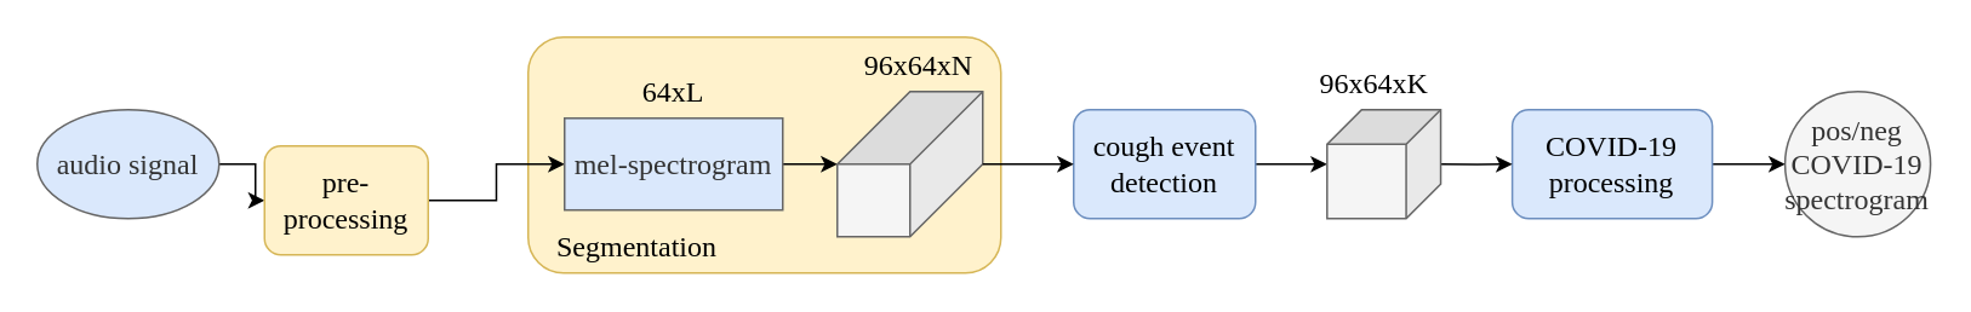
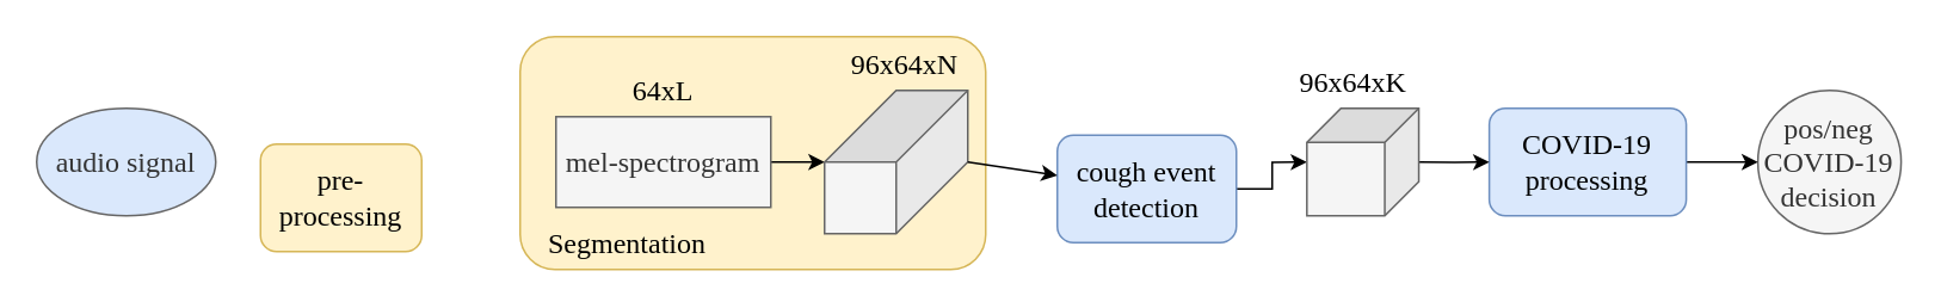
  <mxCell id="0" />
  <mxCell id="1" parent="0" />
  <mxCell id="2" value="" style="rounded=1;whiteSpace=wrap;html=1;fillColor=#fff2cc;strokeColor=#d6b656;" parent="1" vertex="1"><mxGeometry x="290" y="20" width="260" height="130" as="geometry" /></mxCell>
- <mxCell id="3" value="" style="edgeStyle=orthogonalEdgeStyle;rounded=0;orthogonalLoop=1;jettySize=auto;html=1;" parent="1" source="4" target="6" edge="1"><mxGeometry relative="1" as="geometry" /></mxCell>
  <mxCell id="4" value="audio signal" style="ellipse;whiteSpace=wrap;html=1;fontSize=16;fillColor=#dae8fc;strokeColor=#666666;fontColor=#333333;fontFamily=Comic Sans MS;" parent="1" vertex="1"><mxGeometry x="20" y="60" width="100" height="60" as="geometry" /></mxCell>
- <mxCell id="5" style="edgeStyle=orthogonalEdgeStyle;rounded=0;orthogonalLoop=1;jettySize=auto;html=1;entryX=0;entryY=0.5;entryDx=0;entryDy=0;" parent="1" source="6" target="13" edge="1"><mxGeometry relative="1" as="geometry" /></mxCell>
  <mxCell id="6" value="pre-processing" style="rounded=1;whiteSpace=wrap;html=1;fontSize=16;fillColor=#fff2cc;strokeColor=#d6b656;fontFamily=Comic Sans MS;" parent="1" vertex="1"><mxGeometry x="145" y="80" width="90" height="60" as="geometry" /></mxCell>
  <mxCell id="7" style="edgeStyle=orthogonalEdgeStyle;rounded=0;orthogonalLoop=1;jettySize=auto;html=1;" edge="1" parent="1" source="8" target="17"><mxGeometry relative="1" as="geometry" /></mxCell>
- <mxCell id="8" value="cough event detection" style="rounded=1;whiteSpace=wrap;html=1;fontSize=16;fillColor=#dae8fc;strokeColor=#6c8ebf;fontFamily=Comic Sans MS;" parent="1" vertex="1"><mxGeometry x="590" y="60" width="100" height="60" as="geometry" /></mxCell>
- <mxCell id="9" value="pos/neg COVID-19 spectrogram" style="ellipse;whiteSpace=wrap;html=1;aspect=fixed;fontSize=16;fontFamily=Comic Sans MS;fillColor=#f5f5f5;strokeColor=#666666;fontColor=#333333;" parent="1" vertex="1"><mxGeometry x="981.24" y="50" width="80" height="80" as="geometry" /></mxCell>
+ <mxCell id="8" value="cough event detection" style="rounded=1;whiteSpace=wrap;html=1;fontSize=16;fillColor=#dae8fc;strokeColor=#6c8ebf;fontFamily=Comic Sans MS;" parent="1" vertex="1"><mxGeometry x="590" y="75" width="100" height="60" as="geometry" /></mxCell>
+ <mxCell id="9" value="pos/neg COVID-19 decision" style="ellipse;whiteSpace=wrap;html=1;aspect=fixed;fontSize=16;fontFamily=Comic Sans MS;fillColor=#f5f5f5;strokeColor=#666666;fontColor=#333333;" parent="1" vertex="1"><mxGeometry x="981.24" y="50" width="80" height="80" as="geometry" /></mxCell>
  <mxCell id="10" value="" style="edgeStyle=orthogonalEdgeStyle;rounded=0;orthogonalLoop=1;jettySize=auto;html=1;" parent="1" source="11" target="9" edge="1"><mxGeometry relative="1" as="geometry" /></mxCell>
  <mxCell id="11" value="COVID-19 processing" style="rounded=1;whiteSpace=wrap;html=1;fontSize=16;fillColor=#dae8fc;strokeColor=#6c8ebf;fontFamily=Comic Sans MS;" parent="1" vertex="1"><mxGeometry x="831.24" y="60" width="110" height="60" as="geometry" /></mxCell>
  <mxCell id="12" style="edgeStyle=orthogonalEdgeStyle;rounded=0;orthogonalLoop=1;jettySize=auto;html=1;entryX=0;entryY=0;entryDx=40;entryDy=80;entryPerimeter=0;" parent="1" source="13" target="19" edge="1"><mxGeometry relative="1" as="geometry" /></mxCell>
- <mxCell id="13" value="mel-spectrogram" style="rounded=0;whiteSpace=wrap;html=1;fontSize=16;fillColor=#dae8fc;strokeColor=#666666;fontColor=#333333;fontFamily=Comic Sans MS;" parent="1" vertex="1"><mxGeometry x="310" y="64.69" width="120" height="50.62" as="geometry" /></mxCell>
+ <mxCell id="13" value="mel-spectrogram" style="rounded=0;whiteSpace=wrap;html=1;fontSize=16;fillColor=#f5f5f5;strokeColor=#666666;fontColor=#333333;fontFamily=Comic Sans MS;" parent="1" vertex="1"><mxGeometry x="310" y="64.69" width="120" height="50.62" as="geometry" /></mxCell>
  <mxCell id="14" value="96x64xN" style="text;html=1;strokeColor=none;fillColor=none;align=center;verticalAlign=middle;whiteSpace=wrap;rounded=0;fontSize=16;fontFamily=Comic Sans MS;" parent="1" vertex="1"><mxGeometry x="470" y="20" width="70" height="30" as="geometry" /></mxCell>
  <mxCell id="15" value="64xL" style="text;html=1;strokeColor=none;fillColor=none;align=center;verticalAlign=middle;whiteSpace=wrap;rounded=0;fontSize=16;fontFamily=Comic Sans MS;" parent="1" vertex="1"><mxGeometry x="310" y="35" width="120" height="30" as="geometry" /></mxCell>
  <mxCell id="16" style="edgeStyle=orthogonalEdgeStyle;rounded=0;orthogonalLoop=1;jettySize=auto;html=1;" parent="1" source="17" target="11" edge="1"><mxGeometry relative="1" as="geometry" /></mxCell>
  <mxCell id="17" value="" style="shape=cube;whiteSpace=wrap;html=1;boundedLbl=1;backgroundOutline=1;darkOpacity=0.05;darkOpacity2=0.1;rotation=90;size=19;fontSize=16;fillColor=#f5f5f5;strokeColor=#666666;fontColor=#333333;fontFamily=Comic Sans MS;" parent="1" vertex="1"><mxGeometry x="730.62" y="58.75" width="60" height="62.5" as="geometry" /></mxCell>
  <mxCell id="18" value="96x64xK" style="text;html=1;strokeColor=none;fillColor=none;align=center;verticalAlign=middle;whiteSpace=wrap;rounded=0;fontSize=16;fontFamily=Comic Sans MS;" parent="1" vertex="1"><mxGeometry x="720" y="30" width="70.62" height="30" as="geometry" /></mxCell>
  <mxCell id="19" value="" style="shape=cube;whiteSpace=wrap;html=1;boundedLbl=1;backgroundOutline=1;darkOpacity=0.05;darkOpacity2=0.1;rotation=90;size=40;fillColor=#f5f5f5;fontColor=#333333;strokeColor=#666666;" parent="1" vertex="1"><mxGeometry x="460" y="50" width="80" height="80" as="geometry" /></mxCell>
  <mxCell id="20" value="Segmentation" style="text;html=1;strokeColor=none;fillColor=none;align=center;verticalAlign=middle;whiteSpace=wrap;rounded=0;fontSize=16;fontFamily=Comic Sans MS;" parent="1" vertex="1"><mxGeometry x="290" y="120" width="120" height="30" as="geometry" /></mxCell>
  <mxCell id="21" value="" style="endArrow=classic;html=1;rounded=0;exitX=0;exitY=0;exitDx=40;exitDy=0;exitPerimeter=0;" edge="1" parent="1" source="19" target="8"><mxGeometry width="50" height="50" relative="1" as="geometry"><mxPoint x="615" y="180" as="sourcePoint" /><mxPoint x="665" y="130" as="targetPoint" /></mxGeometry></mxCell>
